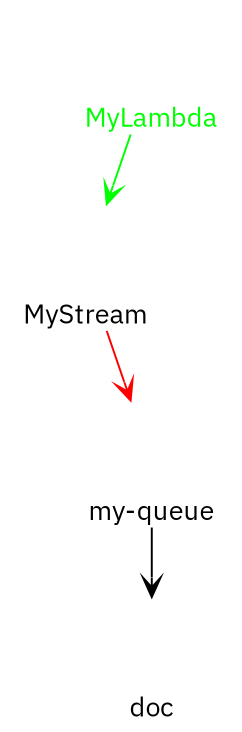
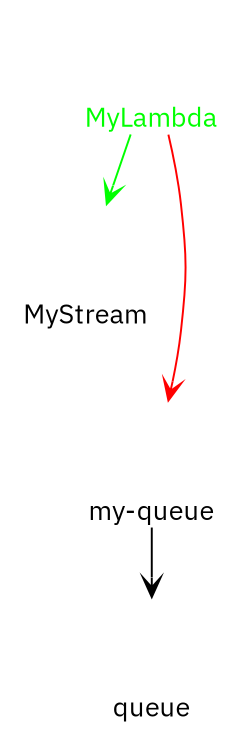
  digraph {
    fontname="IBM Plex Sans"
    node [fontname="IBM Plex Sans" labelloc=b shape=plaintext]
    edge [arrowhead=vee arrowtail=normal fontname="IBM Plex Sans"]
    n1 [fontcolor=green height=0.9 label=MyLambda]
    n2 [height=0.9 label=MyStream]
    n3 [height=0.9 label="my-queue"]
-   n4 [height=0.9 label=doc]
+   n4 [height=0.9 label=queue]
    n1 -> n2 [color=green]
-   n2 -> n3 [color=red]
+   n1 -> n3 [color=red]
    n3 -> n4
  }
